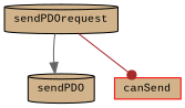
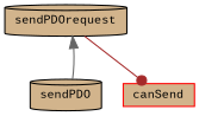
  digraph {
    fontname="Liberation Mono"
    rankdir=TB
    node [color=black fillcolor=tan fontname="Liberation Mono" fontsize=10 shape=cylinder style=filled]
    edge [fontname="Liberation Mono" fontsize=10 labelfontname="FreeSans.ttf" labelfontsize=10 style=solid]
    n1 [fontcolor=black height=0.2 label=sendPDOrequest width=0.4]
    n2 [height=0.2 label=sendPDO width=0.4]
    n3 [color=red height=0.2 label=canSend shape=box width=0.4]
-   n1 -> n2 [arrowhead=normal color=gray40]
+   n2 -> n1 [arrowhead=normal color=gray40]
    n1 -> n3 [arrowhead=dot color=brown]
  }
